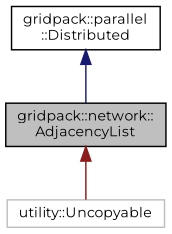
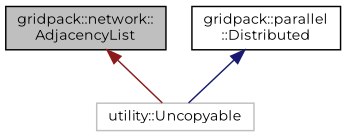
  digraph {
    fontname=Montserrat
    node [color=black fillcolor=white fontname=Montserrat fontsize=10 shape=record style=filled]
    edge [dir=back fontname=Montserrat fontsize=10 labelfontname=Helvetica labelfontsize=10 style=solid]
    n1 [fillcolor=grey75 fontcolor=black height=0.2 label="gridpack::network::\lAdjacencyList" width=0.4]
    n2 [color=grey75 height=0.2 label="utility::Uncopyable" width=0.4]
    n3 [height=0.2 label="gridpack::parallel\l::Distributed" width=0.4]
    n1 -> n2 [color=firebrick4]
-   n3 -> n1 [color=midnightblue]
+   n3 -> n2 [color=midnightblue]
  }
